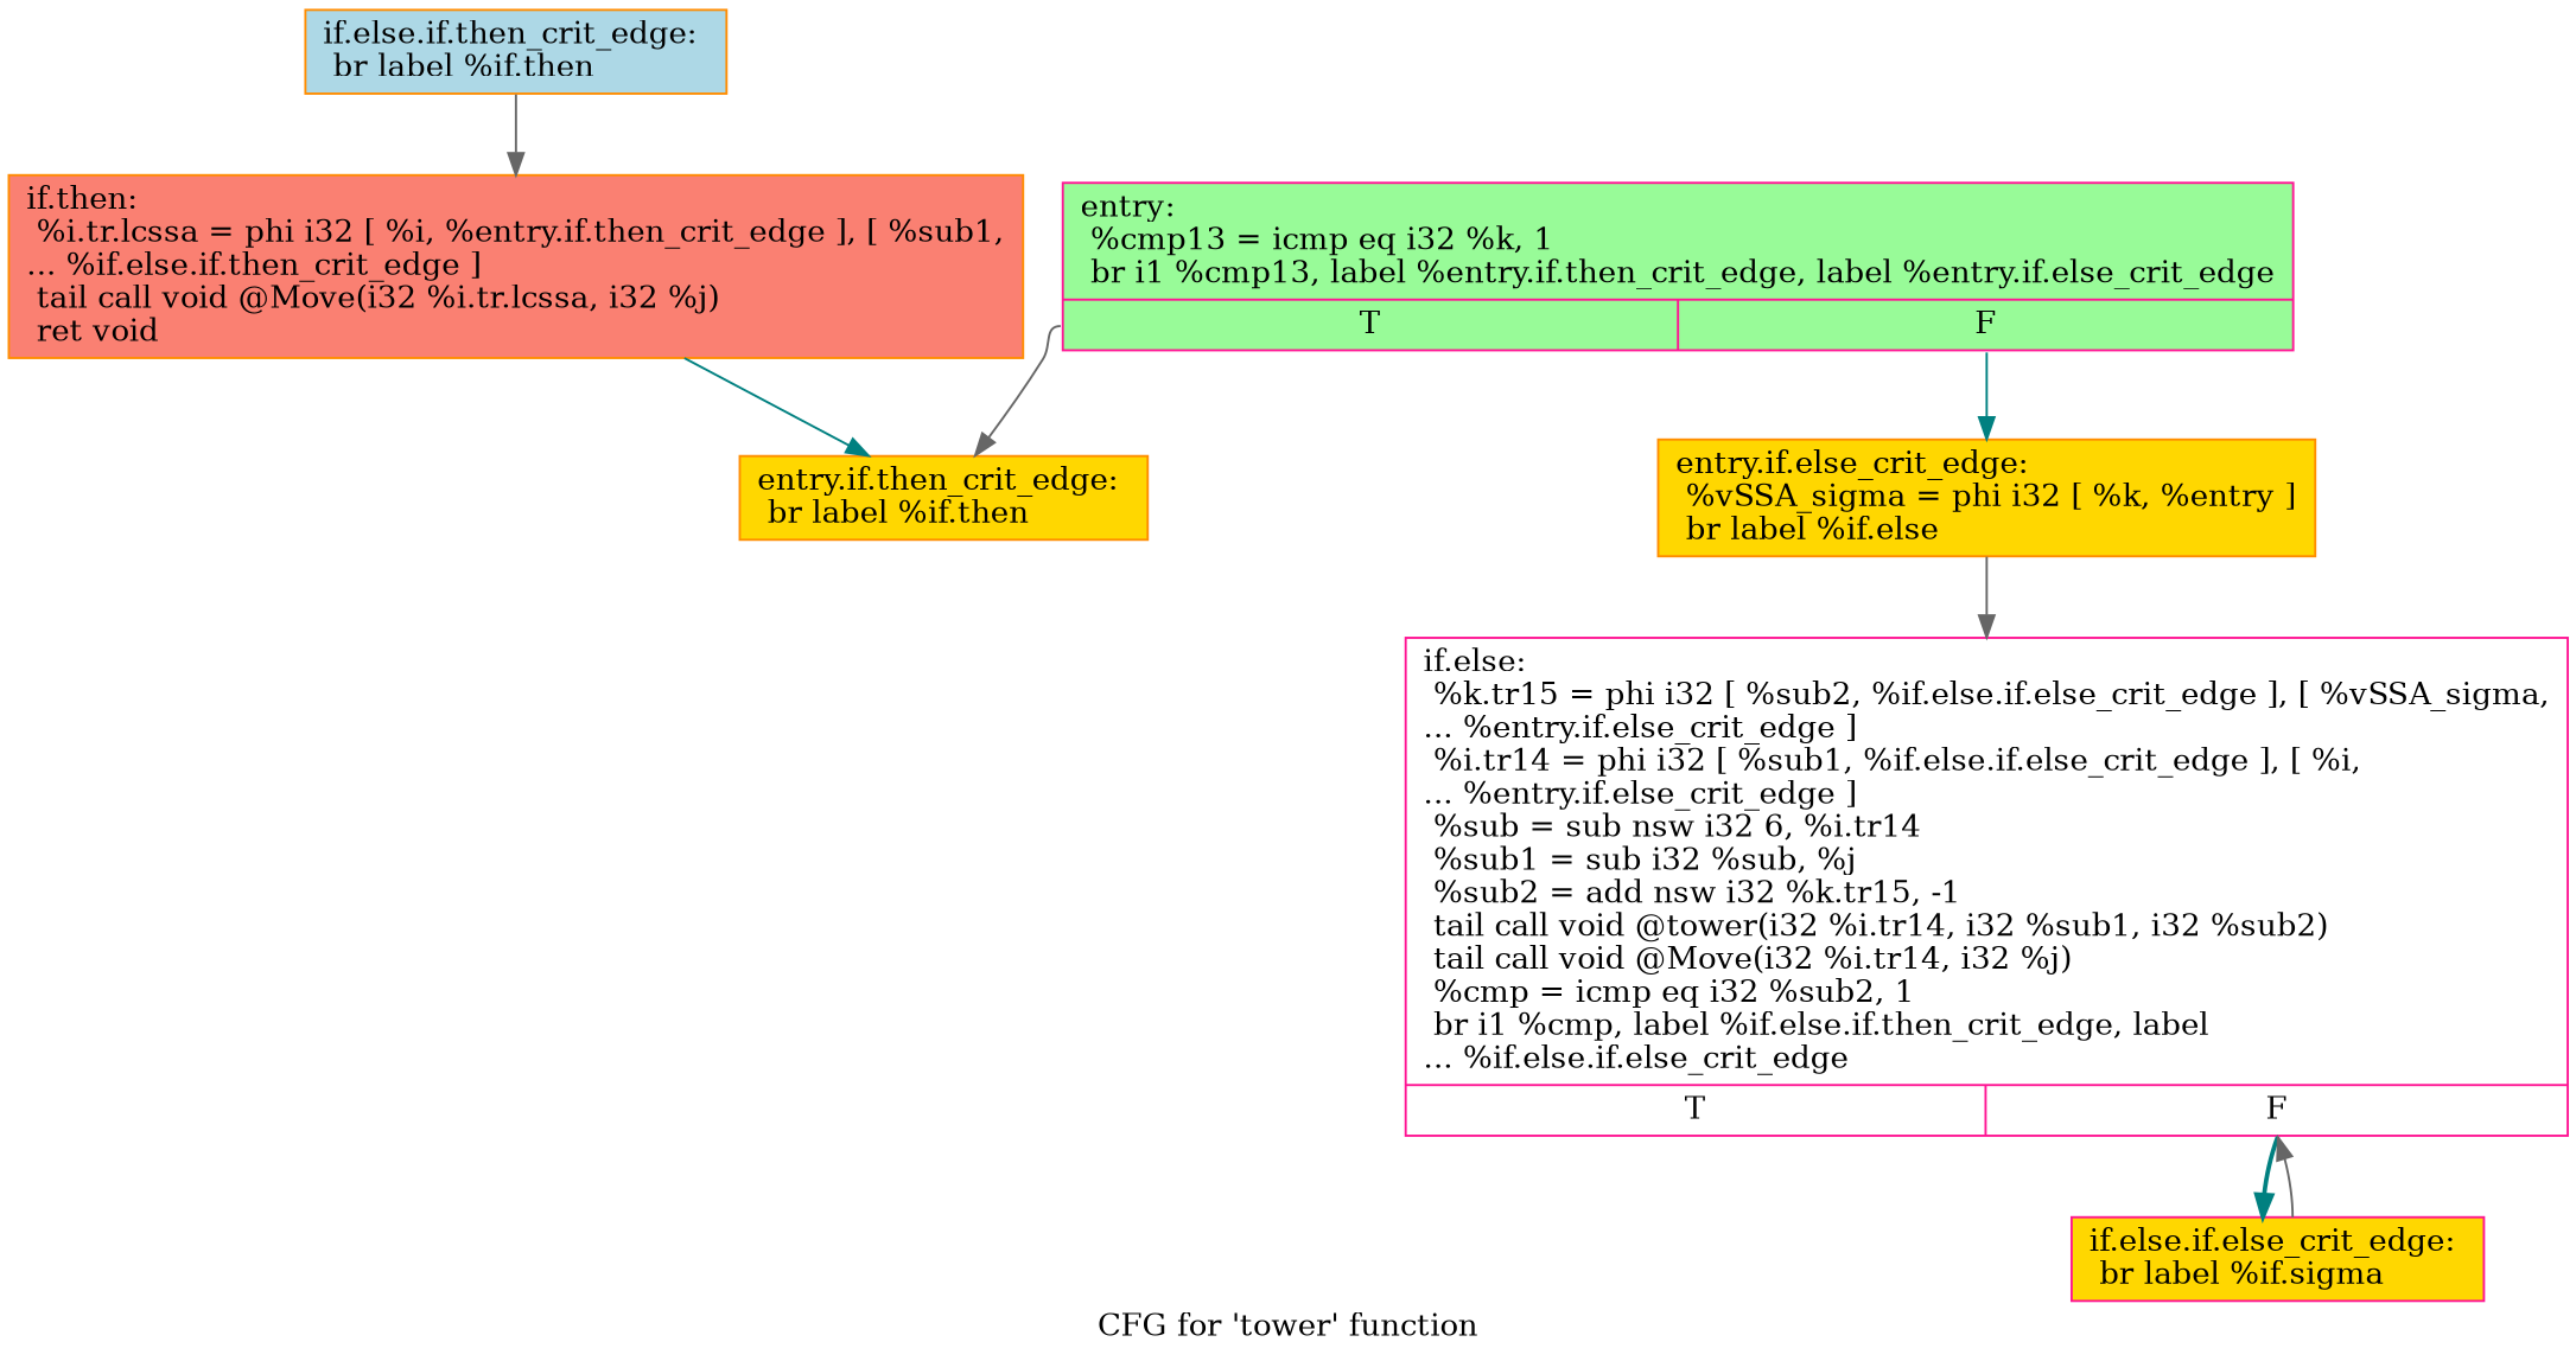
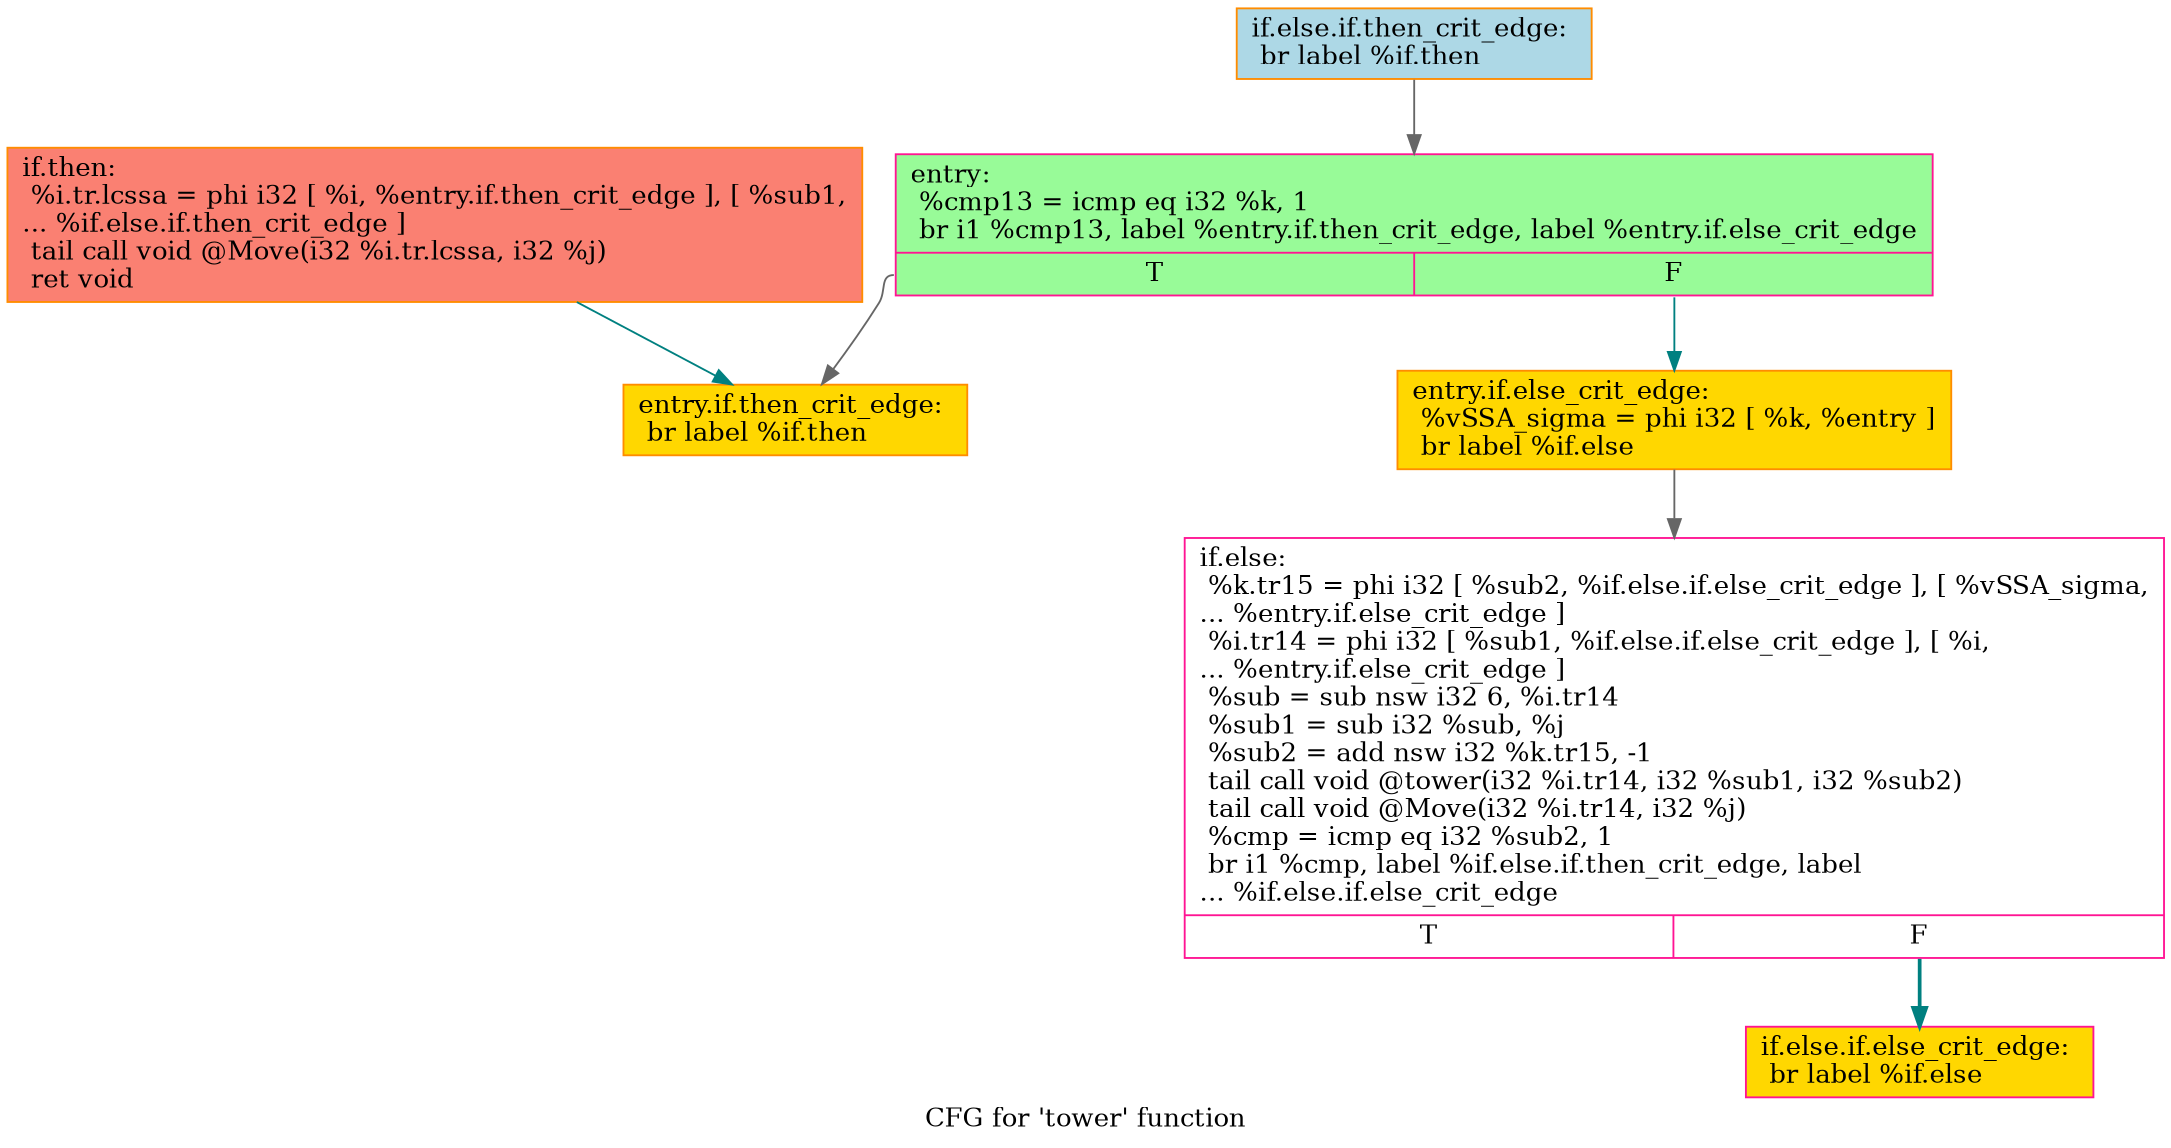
  digraph {
    label="CFG for 'tower' function"
    node [color=darkorange fillcolor=gold shape=record style=filled]
    edge [color=gray40 style=solid]
    n1 [color=deeppink fillcolor=palegreen label="{entry:\l  %cmp13 = icmp eq i32 %k, 1\l  br i1 %cmp13, label %entry.if.then_crit_edge, label %entry.if.else_crit_edge\l|{<s0>T|<s1>F}}"]
    n2 [label="{entry.if.then_crit_edge:                          \l  br label %if.then\l}"]
    n3 [label="{entry.if.else_crit_edge:                          \l  %vSSA_sigma = phi i32 [ %k, %entry ]\l  br label %if.else\l}"]
    n4 [color=deeppink fillcolor=white label="{if.else:                                          \l  %k.tr15 = phi i32 [ %sub2, %if.else.if.else_crit_edge ], [ %vSSA_sigma,\l... %entry.if.else_crit_edge ]\l  %i.tr14 = phi i32 [ %sub1, %if.else.if.else_crit_edge ], [ %i,\l... %entry.if.else_crit_edge ]\l  %sub = sub nsw i32 6, %i.tr14\l  %sub1 = sub i32 %sub, %j\l  %sub2 = add nsw i32 %k.tr15, -1\l  tail call void @tower(i32 %i.tr14, i32 %sub1, i32 %sub2)\l  tail call void @Move(i32 %i.tr14, i32 %j)\l  %cmp = icmp eq i32 %sub2, 1\l  br i1 %cmp, label %if.else.if.then_crit_edge, label\l... %if.else.if.else_crit_edge\l|{<s0>T|<s1>F}}"]
    n5 [fillcolor=salmon label="{if.then:                                          \l  %i.tr.lcssa = phi i32 [ %i, %entry.if.then_crit_edge ], [ %sub1,\l... %if.else.if.then_crit_edge ]\l  tail call void @Move(i32 %i.tr.lcssa, i32 %j)\l  ret void\l}"]
-   n6 [color=deeppink label="{if.else.if.else_crit_edge:                        \l  br label %if.sigma\l}"]
+   n6 [color=deeppink label="{if.else.if.else_crit_edge:                        \l  br label %if.else\l}"]
    n7 [fillcolor=lightblue label="{if.else.if.then_crit_edge:                        \l  br label %if.then\l}"]
    n1 -> n2 [tailport=s0]
    n1 -> n3 [color=teal tailport=s1]
    n3 -> n4
    n4 -> n6 [color=teal style=bold tailport=s1]
    n5 -> n2 [color=teal]
-   n6 -> n4
-   n7 -> n5
+   n7 -> n1
  }
